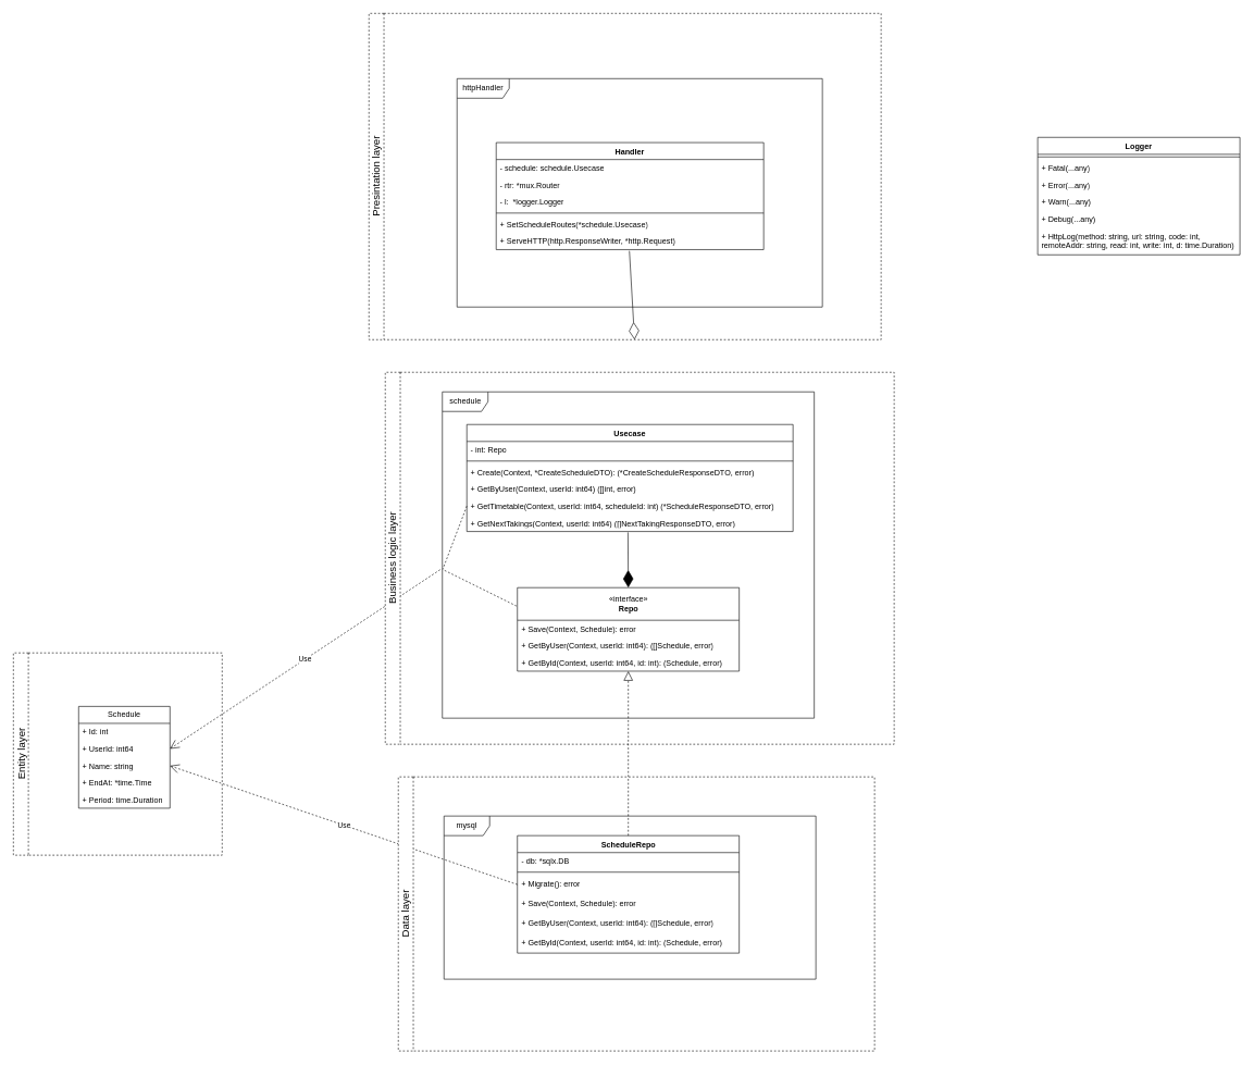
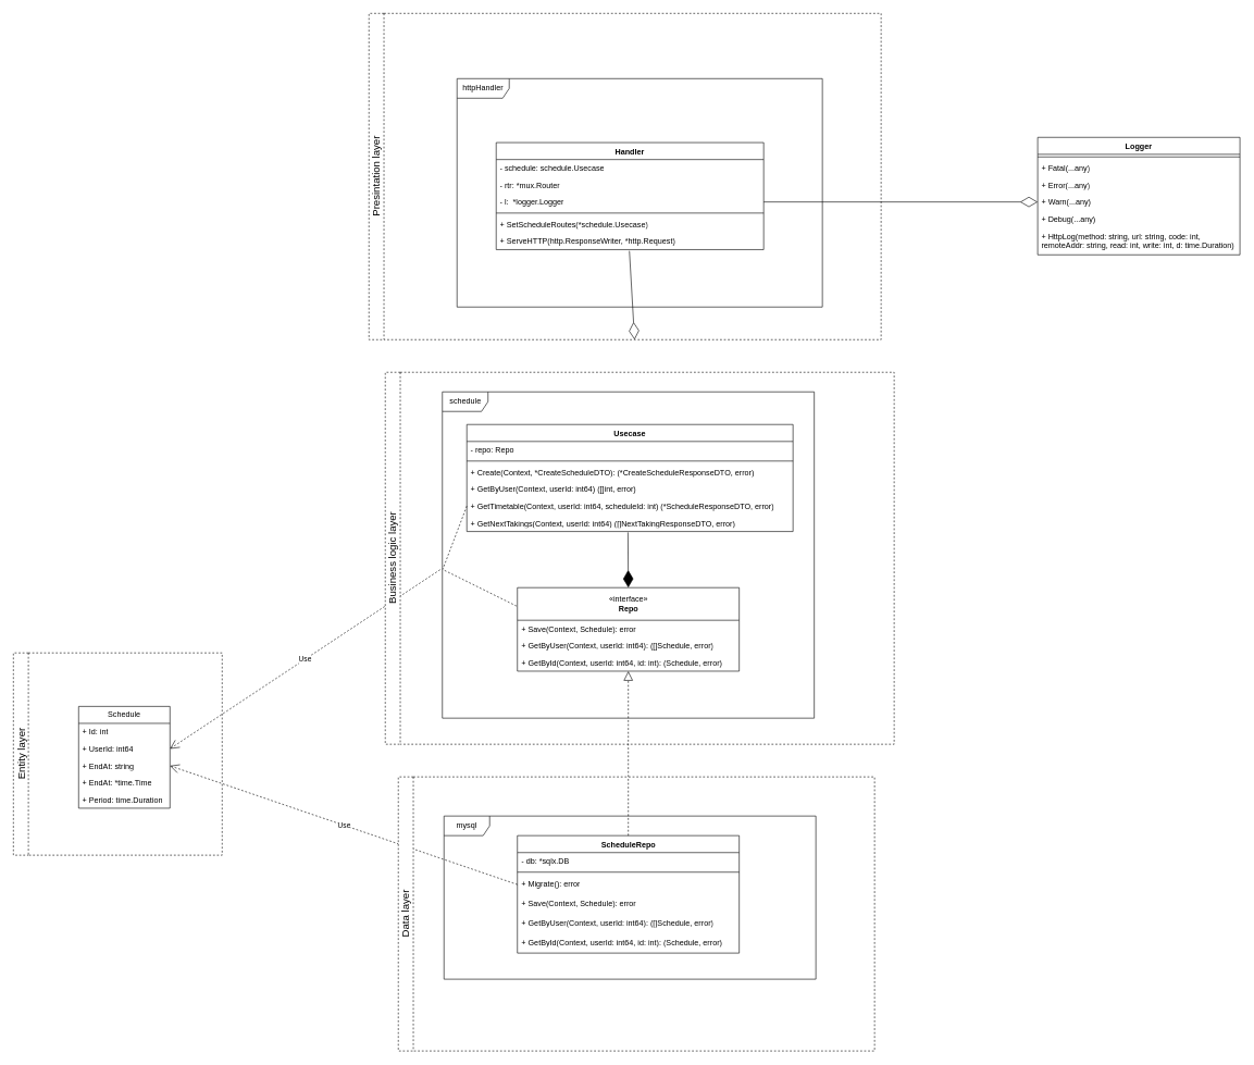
  <mxCell id="0" />
  <mxCell id="1" parent="0" />
  <mxCell id="2" value="ScheduleRepo" style="swimlane;fontStyle=1;align=center;verticalAlign=top;childLayout=stackLayout;horizontal=1;startSize=26;horizontalStack=0;resizeParent=1;resizeParentMax=0;resizeLast=0;collapsible=1;marginBottom=0;whiteSpace=wrap;html=1;" parent="1" vertex="1"><mxGeometry x="792.5" y="1280" width="340" height="180" as="geometry"><mxRectangle x="432.5" y="650" width="120" height="30" as="alternateBounds" /></mxGeometry></mxCell>
  <mxCell id="3" value="- db: *sqlx.DB" style="text;strokeColor=none;fillColor=none;align=left;verticalAlign=top;spacingLeft=4;spacingRight=4;overflow=hidden;rotatable=0;points=[[0,0.5],[1,0.5]];portConstraint=eastwest;whiteSpace=wrap;html=1;" parent="2" vertex="1"><mxGeometry y="26" width="340" height="26" as="geometry" /></mxCell>
  <mxCell id="4" value="" style="line;strokeWidth=1;fillColor=none;align=left;verticalAlign=middle;spacingTop=-1;spacingLeft=3;spacingRight=3;rotatable=0;labelPosition=right;points=[];portConstraint=eastwest;strokeColor=inherit;" parent="2" vertex="1"><mxGeometry y="52" width="340" height="8" as="geometry" /></mxCell>
  <mxCell id="5" value="+ Migrate(): error&lt;div&gt;&lt;br&gt;&lt;/div&gt;" style="text;strokeColor=none;fillColor=none;align=left;verticalAlign=top;spacingLeft=4;spacingRight=4;overflow=hidden;rotatable=0;points=[[0,0.5],[1,0.5]];portConstraint=eastwest;whiteSpace=wrap;html=1;" parent="2" vertex="1"><mxGeometry y="60" width="340" height="30" as="geometry" /></mxCell>
  <mxCell id="6" value="&lt;div&gt;+&amp;nbsp;Save(Context, Schedule): error&lt;/div&gt;" style="text;strokeColor=none;fillColor=none;align=left;verticalAlign=top;spacingLeft=4;spacingRight=4;overflow=hidden;rotatable=0;points=[[0,0.5],[1,0.5]];portConstraint=eastwest;whiteSpace=wrap;html=1;" parent="2" vertex="1"><mxGeometry y="90" width="340" height="30" as="geometry" /></mxCell>
  <mxCell id="7" value="&lt;div&gt;+&amp;nbsp;GetByUser(Context, userId: int64): ([]Schedule, error)&lt;/div&gt;" style="text;strokeColor=none;fillColor=none;align=left;verticalAlign=top;spacingLeft=4;spacingRight=4;overflow=hidden;rotatable=0;points=[[0,0.5],[1,0.5]];portConstraint=eastwest;whiteSpace=wrap;html=1;" parent="2" vertex="1"><mxGeometry y="120" width="340" height="30" as="geometry" /></mxCell>
  <mxCell id="8" value="+&amp;nbsp;GetById(Context, userId: int64, id: int): (Schedule, error)" style="text;strokeColor=none;fillColor=none;align=left;verticalAlign=top;spacingLeft=4;spacingRight=4;overflow=hidden;rotatable=0;points=[[0,0.5],[1,0.5]];portConstraint=eastwest;whiteSpace=wrap;html=1;" parent="2" vertex="1"><mxGeometry y="150" width="340" height="30" as="geometry" /></mxCell>
  <mxCell id="9" value="«interface»&lt;br&gt;&lt;b&gt;Repo&lt;/b&gt;" style="swimlane;fontStyle=0;childLayout=stackLayout;horizontal=1;startSize=50;fillColor=none;horizontalStack=0;resizeParent=1;resizeParentMax=0;resizeLast=0;collapsible=1;marginBottom=0;whiteSpace=wrap;html=1;" parent="1" vertex="1"><mxGeometry x="792.5" y="900" width="340" height="128" as="geometry" /></mxCell>
  <mxCell id="10" value="+&amp;nbsp;Save(Context, Schedule): error" style="text;strokeColor=none;fillColor=none;align=left;verticalAlign=top;spacingLeft=4;spacingRight=4;overflow=hidden;rotatable=0;points=[[0,0.5],[1,0.5]];portConstraint=eastwest;whiteSpace=wrap;html=1;" parent="9" vertex="1"><mxGeometry y="50" width="340" height="26" as="geometry" /></mxCell>
  <mxCell id="11" value="+&amp;nbsp;GetByUser(Context, userId: int64): ([]Schedule, error)" style="text;strokeColor=none;fillColor=none;align=left;verticalAlign=top;spacingLeft=4;spacingRight=4;overflow=hidden;rotatable=0;points=[[0,0.5],[1,0.5]];portConstraint=eastwest;whiteSpace=wrap;html=1;" parent="9" vertex="1"><mxGeometry y="76" width="340" height="26" as="geometry" /></mxCell>
  <mxCell id="12" value="+&amp;nbsp;GetById(Context, userId: int64, id: int): (Schedule, error)" style="text;strokeColor=none;fillColor=none;align=left;verticalAlign=top;spacingLeft=4;spacingRight=4;overflow=hidden;rotatable=0;points=[[0,0.5],[1,0.5]];portConstraint=eastwest;whiteSpace=wrap;html=1;" parent="9" vertex="1"><mxGeometry y="102" width="340" height="26" as="geometry" /></mxCell>
  <mxCell id="13" value="" style="endArrow=block;dashed=1;endFill=0;endSize=12;html=1;rounded=0;entryX=0.5;entryY=1;entryDx=0;entryDy=0;exitX=0.5;exitY=0;exitDx=0;exitDy=0;" parent="1" source="2" target="9" edge="1"><mxGeometry width="160" relative="1" as="geometry"><mxPoint x="940" y="1250" as="sourcePoint" /><mxPoint x="690" y="1290" as="targetPoint" /></mxGeometry></mxCell>
  <mxCell id="14" value="schedule" style="shape=umlFrame;whiteSpace=wrap;html=1;pointerEvents=0;width=70;height=30;" parent="1" vertex="1"><mxGeometry x="677.5" y="600" width="570" height="500" as="geometry" /></mxCell>
  <mxCell id="15" value="Schedule" style="swimlane;fontStyle=0;childLayout=stackLayout;horizontal=1;startSize=26;fillColor=none;horizontalStack=0;resizeParent=1;resizeParentMax=0;resizeLast=0;collapsible=1;marginBottom=0;whiteSpace=wrap;html=1;" parent="1" vertex="1"><mxGeometry x="120" y="1082" width="140" height="156" as="geometry" /></mxCell>
  <mxCell id="16" value="+ Id: int" style="text;strokeColor=none;fillColor=none;align=left;verticalAlign=top;spacingLeft=4;spacingRight=4;overflow=hidden;rotatable=0;points=[[0,0.5],[1,0.5]];portConstraint=eastwest;whiteSpace=wrap;html=1;" parent="15" vertex="1"><mxGeometry y="26" width="140" height="26" as="geometry" /></mxCell>
  <mxCell id="17" value="+ UserId: int64" style="text;strokeColor=none;fillColor=none;align=left;verticalAlign=top;spacingLeft=4;spacingRight=4;overflow=hidden;rotatable=0;points=[[0,0.5],[1,0.5]];portConstraint=eastwest;whiteSpace=wrap;html=1;" parent="15" vertex="1"><mxGeometry y="52" width="140" height="26" as="geometry" /></mxCell>
- <mxCell id="18" value="+ Name: string" style="text;strokeColor=none;fillColor=none;align=left;verticalAlign=top;spacingLeft=4;spacingRight=4;overflow=hidden;rotatable=0;points=[[0,0.5],[1,0.5]];portConstraint=eastwest;whiteSpace=wrap;html=1;" parent="15" vertex="1"><mxGeometry y="78" width="140" height="26" as="geometry" /></mxCell>
+ <mxCell id="18" value="+ EndAt: string" style="text;strokeColor=none;fillColor=none;align=left;verticalAlign=top;spacingLeft=4;spacingRight=4;overflow=hidden;rotatable=0;points=[[0,0.5],[1,0.5]];portConstraint=eastwest;whiteSpace=wrap;html=1;" parent="15" vertex="1"><mxGeometry y="78" width="140" height="26" as="geometry" /></mxCell>
  <mxCell id="19" value="+ EndAt: *time.Time" style="text;strokeColor=none;fillColor=none;align=left;verticalAlign=top;spacingLeft=4;spacingRight=4;overflow=hidden;rotatable=0;points=[[0,0.5],[1,0.5]];portConstraint=eastwest;whiteSpace=wrap;html=1;" parent="15" vertex="1"><mxGeometry y="104" width="140" height="26" as="geometry" /></mxCell>
  <mxCell id="20" value="+ Period: time.Duration" style="text;strokeColor=none;fillColor=none;align=left;verticalAlign=top;spacingLeft=4;spacingRight=4;overflow=hidden;rotatable=0;points=[[0,0.5],[1,0.5]];portConstraint=eastwest;whiteSpace=wrap;html=1;" parent="15" vertex="1"><mxGeometry y="130" width="140" height="26" as="geometry" /></mxCell>
  <mxCell id="21" value="" style="endArrow=diamondThin;endFill=1;endSize=24;html=1;rounded=0;exitX=0.494;exitY=1.049;exitDx=0;exitDy=0;exitPerimeter=0;entryX=0.5;entryY=0;entryDx=0;entryDy=0;" parent="1" source="51" target="9" edge="1"><mxGeometry width="160" relative="1" as="geometry"><mxPoint x="961" y="821.17" as="sourcePoint" /><mxPoint x="910" y="870" as="targetPoint" /></mxGeometry></mxCell>
  <mxCell id="22" value="Use" style="endArrow=open;endSize=12;dashed=1;html=1;rounded=0;exitX=-0.006;exitY=0.545;exitDx=0;exitDy=0;entryX=1;entryY=0.5;entryDx=0;entryDy=0;exitPerimeter=0;" parent="1" source="14" target="17" edge="1"><mxGeometry width="160" relative="1" as="geometry"><mxPoint x="390" y="1240" as="sourcePoint" /><mxPoint x="550" y="1240" as="targetPoint" /></mxGeometry></mxCell>
  <mxCell id="23" value="Use" style="endArrow=open;endSize=12;dashed=1;html=1;rounded=0;exitX=0;exitY=0.5;exitDx=0;exitDy=0;entryX=1;entryY=0.5;entryDx=0;entryDy=0;" parent="1" source="5" target="18" edge="1"><mxGeometry width="160" relative="1" as="geometry"><mxPoint x="633" y="1310" as="sourcePoint" /><mxPoint x="330" y="1367" as="targetPoint" /></mxGeometry></mxCell>
  <mxCell id="24" value="mysql" style="shape=umlFrame;whiteSpace=wrap;html=1;pointerEvents=0;width=70;height=30;" parent="1" vertex="1"><mxGeometry x="680" y="1250" width="570" height="250" as="geometry" /></mxCell>
  <mxCell id="25" value="h&lt;span style=&quot;background-color: transparent; color: light-dark(rgb(0, 0, 0), rgb(255, 255, 255));&quot;&gt;ttpH&lt;/span&gt;&lt;span style=&quot;background-color: transparent; color: light-dark(rgb(0, 0, 0), rgb(255, 255, 255));&quot;&gt;andler&lt;/span&gt;" style="shape=umlFrame;whiteSpace=wrap;html=1;pointerEvents=0;width=80;height=30;" parent="1" vertex="1"><mxGeometry x="700" y="120" width="560" height="350" as="geometry" /></mxCell>
  <mxCell id="26" value="Handler" style="swimlane;fontStyle=1;align=center;verticalAlign=top;childLayout=stackLayout;horizontal=1;startSize=26;horizontalStack=0;resizeParent=1;resizeParentMax=0;resizeLast=0;collapsible=1;marginBottom=0;whiteSpace=wrap;html=1;" parent="1" vertex="1"><mxGeometry x="760" y="218" width="410" height="164" as="geometry" /></mxCell>
  <mxCell id="27" value="- schedule: schedule.Usecase" style="text;strokeColor=none;fillColor=none;align=left;verticalAlign=top;spacingLeft=4;spacingRight=4;overflow=hidden;rotatable=0;points=[[0,0.5],[1,0.5]];portConstraint=eastwest;whiteSpace=wrap;html=1;" parent="26" vertex="1"><mxGeometry y="26" width="410" height="26" as="geometry" /></mxCell>
  <mxCell id="28" value="- rtr: *mux.Router" style="text;strokeColor=none;fillColor=none;align=left;verticalAlign=top;spacingLeft=4;spacingRight=4;overflow=hidden;rotatable=0;points=[[0,0.5],[1,0.5]];portConstraint=eastwest;whiteSpace=wrap;html=1;" parent="26" vertex="1"><mxGeometry y="52" width="410" height="26" as="geometry" /></mxCell>
  <mxCell id="29" value="- l:&amp;nbsp; *logger.Logger" style="text;strokeColor=none;fillColor=none;align=left;verticalAlign=top;spacingLeft=4;spacingRight=4;overflow=hidden;rotatable=0;points=[[0,0.5],[1,0.5]];portConstraint=eastwest;whiteSpace=wrap;html=1;" parent="26" vertex="1"><mxGeometry y="78" width="410" height="26" as="geometry" /></mxCell>
  <mxCell id="30" value="" style="line;strokeWidth=1;fillColor=none;align=left;verticalAlign=middle;spacingTop=-1;spacingLeft=3;spacingRight=3;rotatable=0;labelPosition=right;points=[];portConstraint=eastwest;strokeColor=inherit;" parent="26" vertex="1"><mxGeometry y="104" width="410" height="8" as="geometry" /></mxCell>
  <mxCell id="31" value="+ SetScheduleRoutes(*schedule.Usecase)" style="text;strokeColor=none;fillColor=none;align=left;verticalAlign=top;spacingLeft=4;spacingRight=4;overflow=hidden;rotatable=0;points=[[0,0.5],[1,0.5]];portConstraint=eastwest;whiteSpace=wrap;html=1;" parent="26" vertex="1"><mxGeometry y="112" width="410" height="26" as="geometry" /></mxCell>
  <mxCell id="32" value="+ ServeHTTP(http.ResponseWriter, *http.Request)" style="text;strokeColor=none;fillColor=none;align=left;verticalAlign=top;spacingLeft=4;spacingRight=4;overflow=hidden;rotatable=0;points=[[0,0.5],[1,0.5]];portConstraint=eastwest;whiteSpace=wrap;html=1;" parent="26" vertex="1"><mxGeometry y="138" width="410" height="26" as="geometry" /></mxCell>
  <mxCell id="33" value="Logger" style="swimlane;fontStyle=1;align=center;verticalAlign=top;childLayout=stackLayout;horizontal=1;startSize=26;horizontalStack=0;resizeParent=1;resizeParentMax=0;resizeLast=0;collapsible=1;marginBottom=0;whiteSpace=wrap;html=1;" parent="1" vertex="1"><mxGeometry x="1590" y="210" width="310" height="180" as="geometry" /></mxCell>
  <mxCell id="34" value="" style="line;strokeWidth=1;fillColor=none;align=left;verticalAlign=middle;spacingTop=-1;spacingLeft=3;spacingRight=3;rotatable=0;labelPosition=right;points=[];portConstraint=eastwest;strokeColor=inherit;" parent="33" vertex="1"><mxGeometry y="26" width="310" height="8" as="geometry" /></mxCell>
  <mxCell id="35" value="+ Fatal(...any)" style="text;strokeColor=none;fillColor=none;align=left;verticalAlign=top;spacingLeft=4;spacingRight=4;overflow=hidden;rotatable=0;points=[[0,0.5],[1,0.5]];portConstraint=eastwest;whiteSpace=wrap;html=1;" parent="33" vertex="1"><mxGeometry y="34" width="310" height="26" as="geometry" /></mxCell>
  <mxCell id="36" value="+ Error(...any)" style="text;strokeColor=none;fillColor=none;align=left;verticalAlign=top;spacingLeft=4;spacingRight=4;overflow=hidden;rotatable=0;points=[[0,0.5],[1,0.5]];portConstraint=eastwest;whiteSpace=wrap;html=1;" parent="33" vertex="1"><mxGeometry y="60" width="310" height="26" as="geometry" /></mxCell>
  <mxCell id="37" value="+ Warn(...any)" style="text;strokeColor=none;fillColor=none;align=left;verticalAlign=top;spacingLeft=4;spacingRight=4;overflow=hidden;rotatable=0;points=[[0,0.5],[1,0.5]];portConstraint=eastwest;whiteSpace=wrap;html=1;" parent="33" vertex="1"><mxGeometry y="86" width="310" height="26" as="geometry" /></mxCell>
  <mxCell id="38" value="+ Debug(...any)" style="text;strokeColor=none;fillColor=none;align=left;verticalAlign=top;spacingLeft=4;spacingRight=4;overflow=hidden;rotatable=0;points=[[0,0.5],[1,0.5]];portConstraint=eastwest;whiteSpace=wrap;html=1;" parent="33" vertex="1"><mxGeometry y="112" width="310" height="26" as="geometry" /></mxCell>
  <mxCell id="39" value="+ HttpLog(method: string, url: string, code: int, remoteAddr: string,&amp;nbsp;&lt;span style=&quot;background-color: transparent; color: light-dark(rgb(0, 0, 0), rgb(255, 255, 255));&quot;&gt;read: int, write: int, d: time.Duration)&amp;nbsp;&lt;/span&gt;" style="text;strokeColor=none;fillColor=none;align=left;verticalAlign=top;spacingLeft=4;spacingRight=4;overflow=hidden;rotatable=0;points=[[0,0.5],[1,0.5]];portConstraint=eastwest;whiteSpace=wrap;html=1;" parent="33" vertex="1"><mxGeometry y="138" width="310" height="42" as="geometry" /></mxCell>
+ <mxCell id="40" value="" style="endArrow=diamondThin;endFill=0;endSize=24;html=1;rounded=0;exitX=1;exitY=0.5;exitDx=0;exitDy=0;entryX=0;entryY=0.5;entryDx=0;entryDy=0;" parent="1" source="29" target="37" edge="1"><mxGeometry width="160" relative="1" as="geometry"><mxPoint x="1340" y="700" as="sourcePoint" /><mxPoint x="1500" y="700" as="targetPoint" /></mxGeometry></mxCell>
  <mxCell id="41" value="" style="endArrow=diamondThin;endFill=0;endSize=24;html=1;rounded=0;exitX=0.498;exitY=1.077;exitDx=0;exitDy=0;exitPerimeter=0;" parent="1" source="32" target="52" edge="1"><mxGeometry width="160" relative="1" as="geometry"><mxPoint x="1040" y="670" as="sourcePoint" /><mxPoint x="1450" y="469" as="targetPoint" /></mxGeometry></mxCell>
  <mxCell id="42" value="&lt;font style=&quot;font-weight: normal; font-size: 16px;&quot;&gt;Entity layer&lt;/font&gt;" style="swimlane;horizontal=0;whiteSpace=wrap;html=1;dashed=1;" parent="1" vertex="1"><mxGeometry x="20" y="1000" width="320" height="310" as="geometry" /></mxCell>
  <mxCell id="43" value="&lt;font style=&quot;font-weight: normal; font-size: 16px;&quot;&gt;Data layer&lt;/font&gt;" style="swimlane;horizontal=0;whiteSpace=wrap;html=1;dashed=1;" parent="1" vertex="1"><mxGeometry x="610" y="1190" width="730" height="420" as="geometry" /></mxCell>
  <mxCell id="44" value="&lt;font style=&quot;font-weight: normal; font-size: 16px;&quot;&gt;Business logic layer&lt;/font&gt;" style="swimlane;horizontal=0;whiteSpace=wrap;html=1;dashed=1;startSize=23;" parent="1" vertex="1"><mxGeometry x="590" y="570" width="780" height="570" as="geometry" /></mxCell>
  <mxCell id="45" value="Usecase" style="swimlane;fontStyle=1;align=center;verticalAlign=top;childLayout=stackLayout;horizontal=1;startSize=26;horizontalStack=0;resizeParent=1;resizeParentMax=0;resizeLast=0;collapsible=1;marginBottom=0;whiteSpace=wrap;html=1;" parent="44" vertex="1"><mxGeometry x="125" y="80" width="500" height="164" as="geometry" /></mxCell>
- <mxCell id="46" value="- int: Repo" style="text;strokeColor=none;fillColor=none;align=left;verticalAlign=top;spacingLeft=4;spacingRight=4;overflow=hidden;rotatable=0;points=[[0,0.5],[1,0.5]];portConstraint=eastwest;whiteSpace=wrap;html=1;" parent="45" vertex="1"><mxGeometry y="26" width="500" height="26" as="geometry" /></mxCell>
+ <mxCell id="46" value="- repo: Repo" style="text;strokeColor=none;fillColor=none;align=left;verticalAlign=top;spacingLeft=4;spacingRight=4;overflow=hidden;rotatable=0;points=[[0,0.5],[1,0.5]];portConstraint=eastwest;whiteSpace=wrap;html=1;" parent="45" vertex="1"><mxGeometry y="26" width="500" height="26" as="geometry" /></mxCell>
  <mxCell id="47" value="" style="line;strokeWidth=1;fillColor=none;align=left;verticalAlign=middle;spacingTop=-1;spacingLeft=3;spacingRight=3;rotatable=0;labelPosition=right;points=[];portConstraint=eastwest;strokeColor=inherit;" parent="45" vertex="1"><mxGeometry y="52" width="500" height="8" as="geometry" /></mxCell>
  <mxCell id="48" value="+ Create(Context, *CreateScheduleDTO): (*CreateScheduleResponseDTO, error)" style="text;strokeColor=none;fillColor=none;align=left;verticalAlign=top;spacingLeft=4;spacingRight=4;overflow=hidden;rotatable=0;points=[[0,0.5],[1,0.5]];portConstraint=eastwest;whiteSpace=wrap;html=1;" parent="45" vertex="1"><mxGeometry y="60" width="500" height="26" as="geometry" /></mxCell>
  <mxCell id="49" value="+ GetByUser(Context, userId: int64) ([]int, error)" style="text;strokeColor=none;fillColor=none;align=left;verticalAlign=top;spacingLeft=4;spacingRight=4;overflow=hidden;rotatable=0;points=[[0,0.5],[1,0.5]];portConstraint=eastwest;whiteSpace=wrap;html=1;" parent="45" vertex="1"><mxGeometry y="86" width="500" height="26" as="geometry" /></mxCell>
  <mxCell id="50" value="+ GetTimetable(Context, userId: int64, scheduleId: int) (*ScheduleResponseDTO, error)" style="text;strokeColor=none;fillColor=none;align=left;verticalAlign=top;spacingLeft=4;spacingRight=4;overflow=hidden;rotatable=0;points=[[0,0.5],[1,0.5]];portConstraint=eastwest;whiteSpace=wrap;html=1;" parent="45" vertex="1"><mxGeometry y="112" width="500" height="26" as="geometry" /></mxCell>
  <mxCell id="51" value="+ GetNextTakings(Context, userId: int64) ([]NextTakingResponseDTO, error)" style="text;strokeColor=none;fillColor=none;align=left;verticalAlign=top;spacingLeft=4;spacingRight=4;overflow=hidden;rotatable=0;points=[[0,0.5],[1,0.5]];portConstraint=eastwest;whiteSpace=wrap;html=1;" parent="45" vertex="1"><mxGeometry y="138" width="500" height="26" as="geometry" /></mxCell>
  <mxCell id="52" value="&lt;font style=&quot;font-weight: normal; font-size: 16px;&quot;&gt;Presintation layer&lt;/font&gt;" style="swimlane;horizontal=0;whiteSpace=wrap;html=1;dashed=1;" parent="1" vertex="1"><mxGeometry x="565" y="20" width="785" height="500" as="geometry"><mxRectangle x="205" y="-610" width="40" height="150" as="alternateBounds" /></mxGeometry></mxCell>
  <mxCell id="53" value="" style="endArrow=none;dashed=1;html=1;rounded=0;entryX=0.002;entryY=0.545;entryDx=0;entryDy=0;entryPerimeter=0;exitX=-0.004;exitY=0.22;exitDx=0;exitDy=0;exitPerimeter=0;" parent="1" source="9" target="14" edge="1"><mxGeometry width="50" height="50" relative="1" as="geometry"><mxPoint x="430" y="950" as="sourcePoint" /><mxPoint x="480" y="900" as="targetPoint" /></mxGeometry></mxCell>
  <mxCell id="54" value="" style="endArrow=none;dashed=1;html=1;rounded=0;entryX=0.001;entryY=0.544;entryDx=0;entryDy=0;entryPerimeter=0;exitX=0;exitY=0.5;exitDx=0;exitDy=0;" parent="1" source="50" target="14" edge="1"><mxGeometry width="50" height="50" relative="1" as="geometry"><mxPoint x="801" y="900" as="sourcePoint" /><mxPoint x="689" y="845" as="targetPoint" /></mxGeometry></mxCell>
